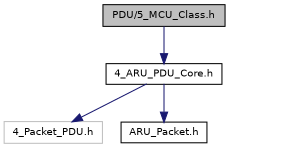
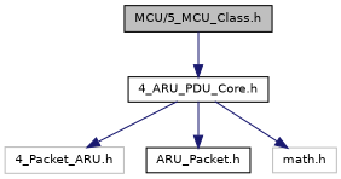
  digraph {
    node [color=black fillcolor=white fontname=Helvetica fontsize=10 shape=record style=filled]
    edge [color=midnightblue fontname=Helvetica fontsize=10 labelfontname=Helvetica labelfontsize=10 style=solid]
-   n1 [fillcolor=grey75 fontcolor=black height=0.2 label="PDU/5_MCU_Class.h" width=0.4]
+   n1 [fillcolor=grey75 fontcolor=black height=0.2 label="MCU/5_MCU_Class.h" width=0.4]
    n2 [height=0.2 label="4_ARU_PDU_Core.h" width=0.4]
-   n3 [color=grey75 height=0.2 label="4_Packet_PDU.h" width=0.4]
+   n3 [color=grey75 height=0.2 label="4_Packet_ARU.h" width=0.4]
    n4 [height=0.2 label="ARU_Packet.h" width=0.4]
+   n5 [color=grey75 height=0.2 label="math.h" width=0.4]
    n1 -> n2
    n2 -> n3
    n2 -> n4
+   n2 -> n5
  }
